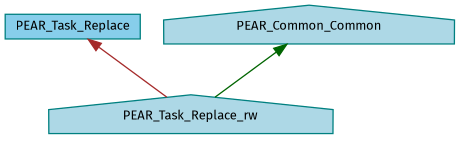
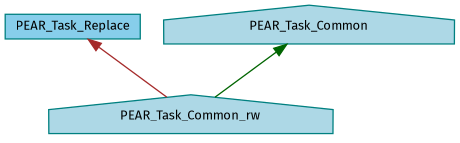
  digraph {
    fontname="Fira Sans"
    node [color=teal fillcolor=lightblue fontname="Fira Sans" fontsize=10 shape=house style=filled]
    edge [dir=back fontname="Fira Sans" fontsize=10 labelfontname=Helvetica labelfontsize=10 style=solid]
    n1 [fillcolor=skyblue fontcolor=black height=0.2 label=PEAR_Task_Replace shape=box width=0.4]
-   n2 [height=0.2 label=PEAR_Task_Replace_rw width=0.4]
-   n3 [height=0.2 label=PEAR_Common_Common width=0.4]
+   n2 [height=0.2 label=PEAR_Task_Common_rw width=0.4]
+   n3 [height=0.2 label=PEAR_Task_Common width=0.4]
    n1 -> n2 [color=brown]
    n3 -> n2 [color=darkgreen]
  }
